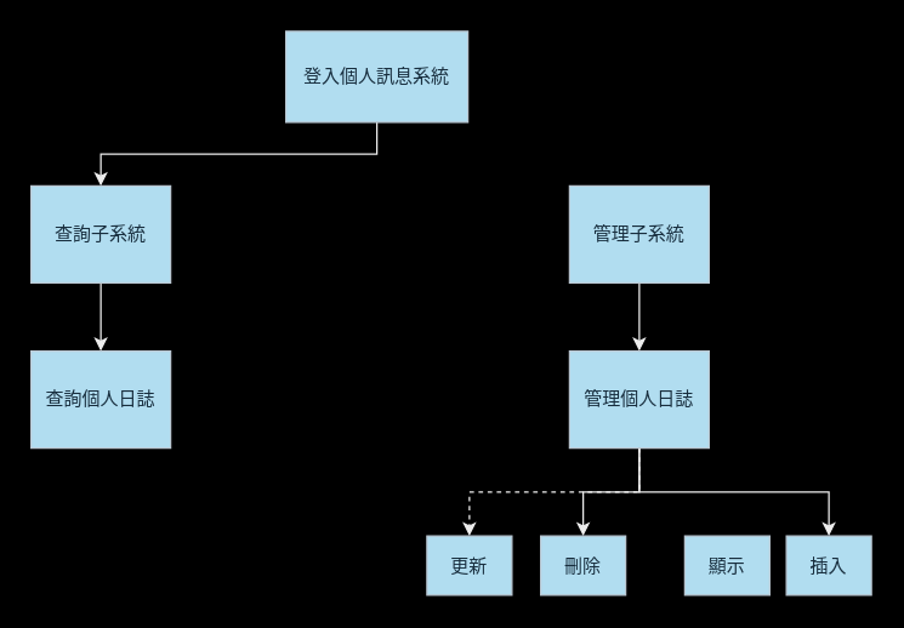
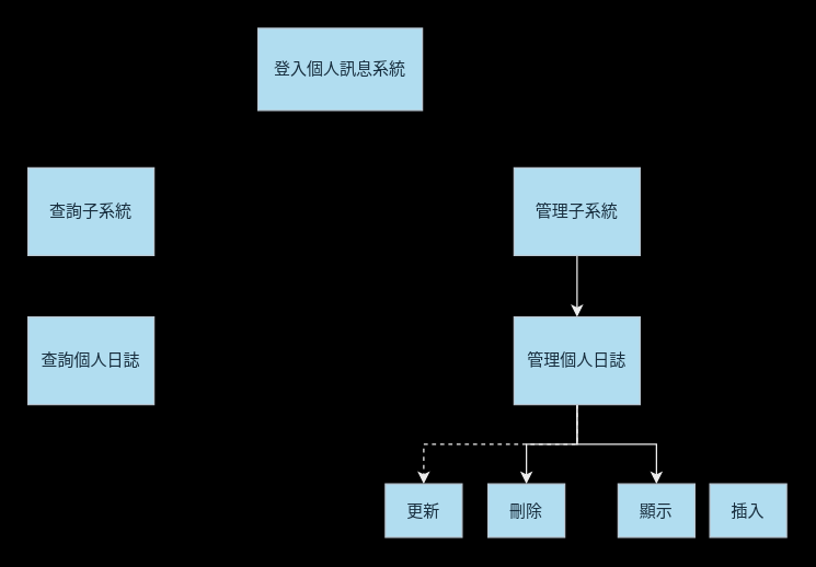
  <mxCell id="0" />
  <mxCell id="1" parent="0" />
- <mxCell id="2" style="edgeStyle=orthogonalEdgeStyle;rounded=0;orthogonalLoop=1;jettySize=auto;html=1;exitX=0.5;exitY=1;exitDx=0;exitDy=0;entryX=0.5;entryY=0;entryDx=0;entryDy=0;strokeColor=#EEEEEE;fontColor=#FFFFFF;" edge="1" parent="1" source="3" target="5"><mxGeometry relative="1" as="geometry" /></mxCell>
  <mxCell id="3" value="登入個人訊息系統" style="rounded=0;whiteSpace=wrap;html=1;strokeColor=#BAC8D3;fontColor=#182E3E;fillColor=#B1DDF0;" vertex="1" parent="1"><mxGeometry x="188" y="20" width="120" height="60" as="geometry" /></mxCell>
- <mxCell id="4" style="edgeStyle=orthogonalEdgeStyle;rounded=0;orthogonalLoop=1;jettySize=auto;html=1;exitX=0.5;exitY=1;exitDx=0;exitDy=0;entryX=0.5;entryY=0;entryDx=0;entryDy=0;strokeColor=#EEEEEE;fontColor=#FFFFFF;" edge="1" parent="1" source="5" target="6"><mxGeometry relative="1" as="geometry" /></mxCell>
  <mxCell id="5" value="查詢子系統" style="whiteSpace=wrap;html=1;strokeColor=#BAC8D3;fontColor=#182E3E;fillColor=#B1DDF0;" vertex="1" parent="1"><mxGeometry x="20" y="122" width="92" height="64" as="geometry" /></mxCell>
  <mxCell id="6" value="查詢個人日誌" style="whiteSpace=wrap;html=1;strokeColor=#BAC8D3;fontColor=#182E3E;fillColor=#B1DDF0;" vertex="1" parent="1"><mxGeometry x="20" y="231" width="92" height="64" as="geometry" /></mxCell>
  <mxCell id="7" style="edgeStyle=orthogonalEdgeStyle;rounded=0;orthogonalLoop=1;jettySize=auto;html=1;exitX=0.5;exitY=1;exitDx=0;exitDy=0;entryX=0.5;entryY=0;entryDx=0;entryDy=0;strokeColor=#EEEEEE;fontColor=#FFFFFF;" edge="1" parent="1" source="8" target="13"><mxGeometry relative="1" as="geometry" /></mxCell>
  <mxCell id="8" value="管理子系統" style="whiteSpace=wrap;html=1;strokeColor=#BAC8D3;fontColor=#182E3E;fillColor=#B1DDF0;" vertex="1" parent="1"><mxGeometry x="375" y="122" width="92" height="64" as="geometry" /></mxCell>
  <mxCell id="9" style="edgeStyle=orthogonalEdgeStyle;rounded=0;orthogonalLoop=1;jettySize=auto;html=1;exitX=0.5;exitY=1;exitDx=0;exitDy=0;entryX=0.5;entryY=0;entryDx=0;entryDy=0;strokeColor=#EEEEEE;fontColor=#FFFFFF;dashed=1;" edge="1" parent="1" source="13" target="14"><mxGeometry relative="1" as="geometry" /></mxCell>
  <mxCell id="10" style="edgeStyle=orthogonalEdgeStyle;rounded=0;orthogonalLoop=1;jettySize=auto;html=1;exitX=0.5;exitY=1;exitDx=0;exitDy=0;entryX=0.5;entryY=0;entryDx=0;entryDy=0;strokeColor=#EEEEEE;fontColor=#FFFFFF;" edge="1" parent="1" source="13" target="17"><mxGeometry relative="1" as="geometry" /></mxCell>
- <mxCell id="12" style="edgeStyle=orthogonalEdgeStyle;rounded=0;orthogonalLoop=1;jettySize=auto;html=1;exitX=0.5;exitY=1;exitDx=0;exitDy=0;entryX=0.5;entryY=0;entryDx=0;entryDy=0;strokeColor=#EEEEEE;fontColor=#FFFFFF;" edge="1" parent="1" source="13" target="15"><mxGeometry relative="1" as="geometry" /></mxCell>
+ <mxCell id="11" style="edgeStyle=orthogonalEdgeStyle;rounded=0;orthogonalLoop=1;jettySize=auto;html=1;exitX=0.5;exitY=1;exitDx=0;exitDy=0;entryX=0.5;entryY=0;entryDx=0;entryDy=0;strokeColor=#EEEEEE;fontColor=#FFFFFF;" edge="1" parent="1" source="13" target="16"><mxGeometry relative="1" as="geometry" /></mxCell>
  <mxCell id="13" value="管理個人日誌" style="whiteSpace=wrap;html=1;strokeColor=#BAC8D3;fontColor=#182E3E;fillColor=#B1DDF0;" vertex="1" parent="1"><mxGeometry x="375" y="231" width="92" height="64" as="geometry" /></mxCell>
  <mxCell id="14" value="更新" style="whiteSpace=wrap;html=1;strokeColor=#BAC8D3;fontColor=#182E3E;fillColor=#B1DDF0;" vertex="1" parent="1"><mxGeometry x="281" y="353" width="56" height="39" as="geometry" /></mxCell>
  <mxCell id="15" value="插入" style="whiteSpace=wrap;html=1;strokeColor=#BAC8D3;fontColor=#182E3E;fillColor=#B1DDF0;" vertex="1" parent="1"><mxGeometry x="518" y="353" width="56" height="39" as="geometry" /></mxCell>
  <mxCell id="16" value="顯示" style="whiteSpace=wrap;html=1;strokeColor=#BAC8D3;fontColor=#182E3E;fillColor=#B1DDF0;" vertex="1" parent="1"><mxGeometry x="451" y="353" width="56" height="39" as="geometry" /></mxCell>
  <mxCell id="17" value="刪除" style="whiteSpace=wrap;html=1;strokeColor=#BAC8D3;fontColor=#182E3E;fillColor=#B1DDF0;" vertex="1" parent="1"><mxGeometry x="356" y="353" width="56" height="39" as="geometry" /></mxCell>
